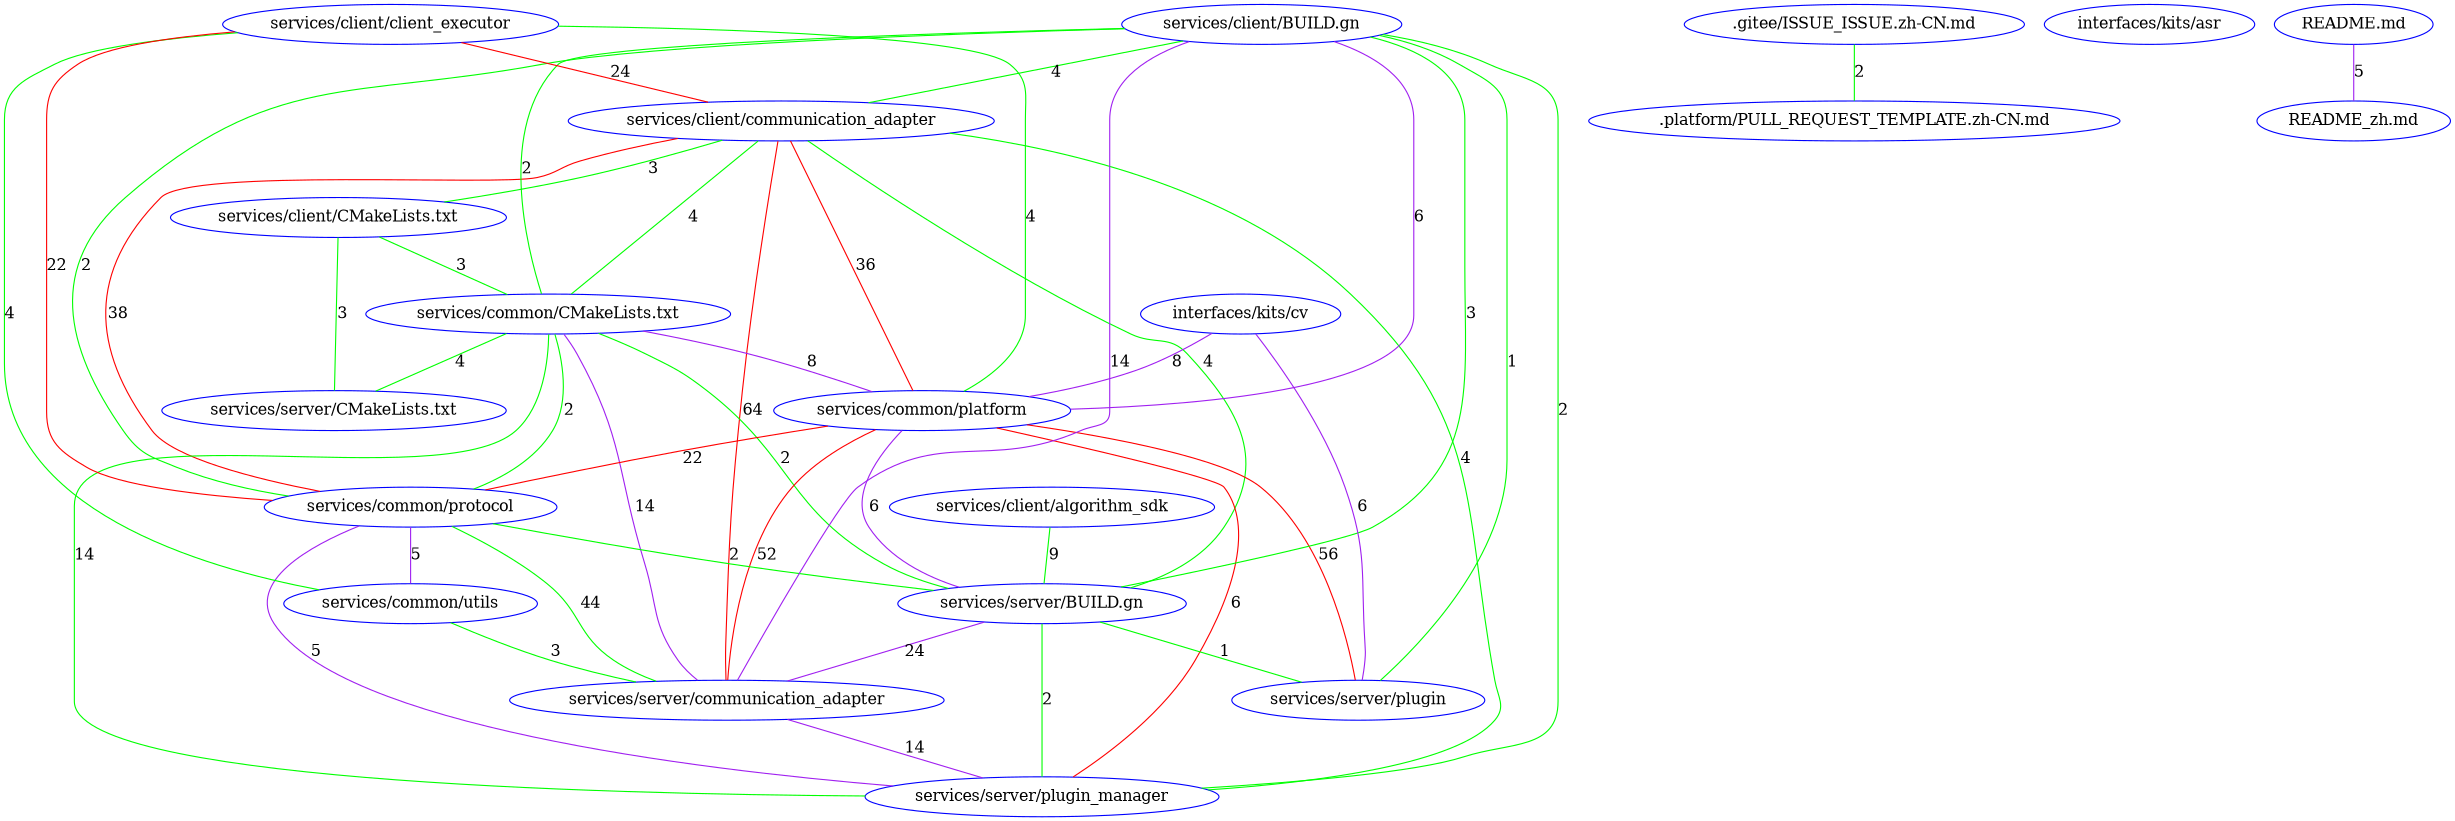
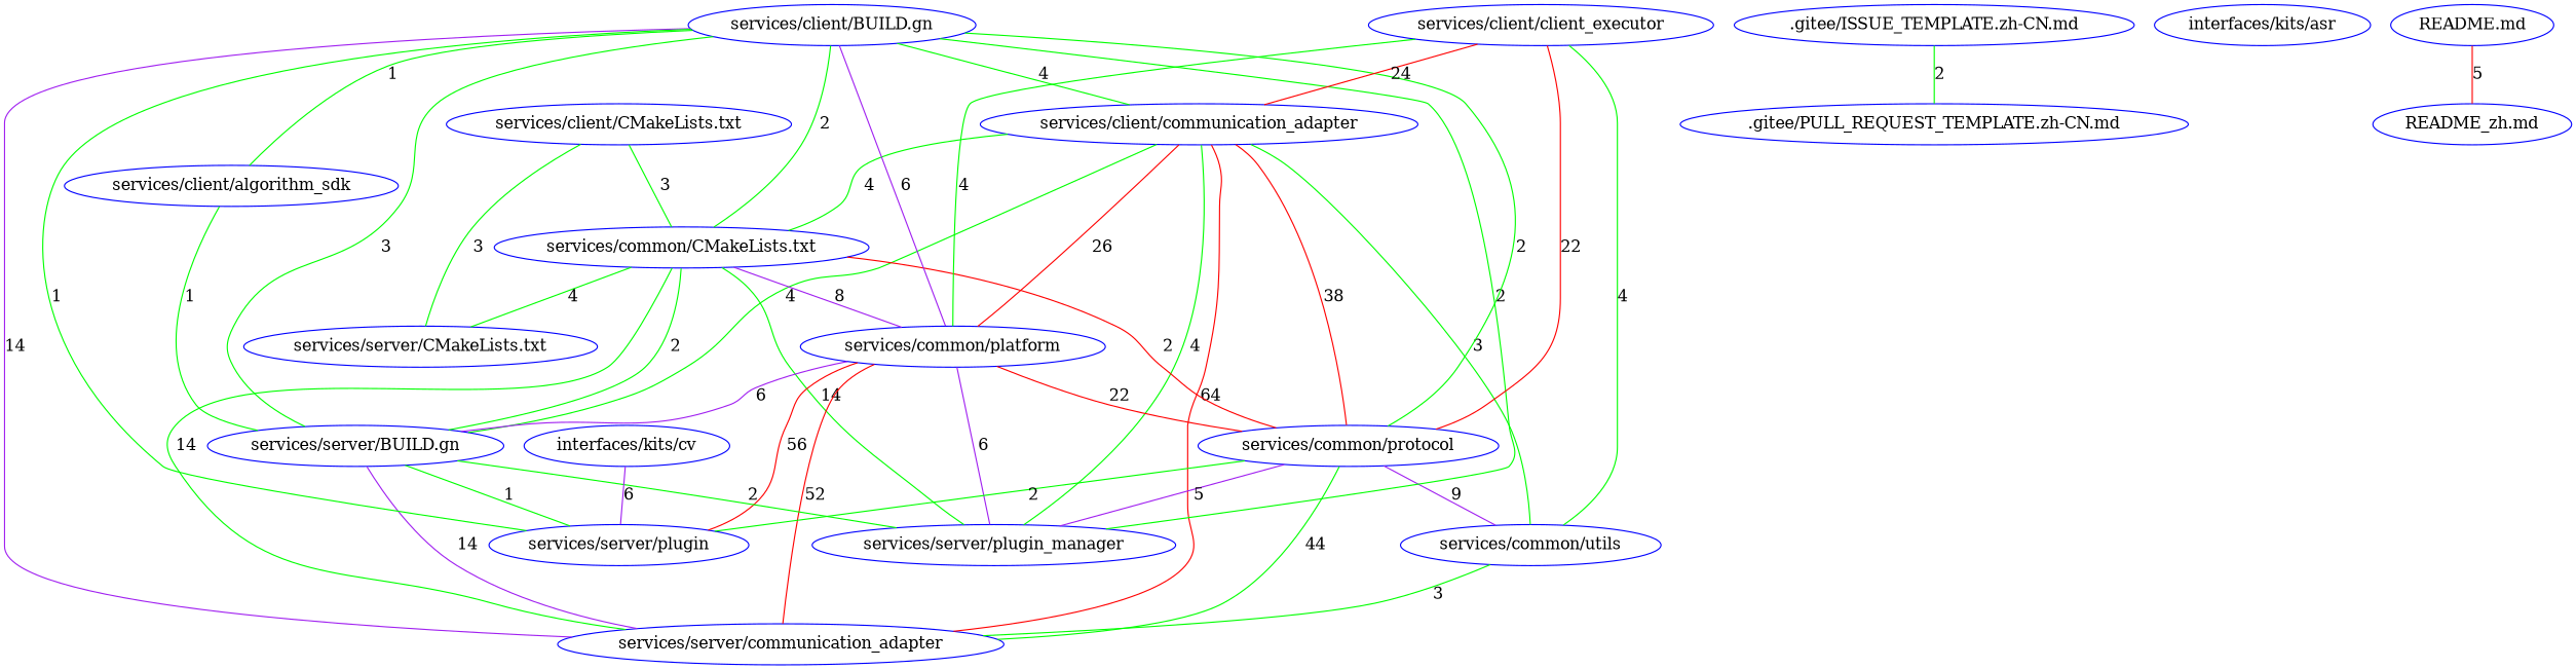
  graph {
    node [color=blue]
    edge [color=green]
    n1 [label="services/client/communication_adapter"]
    n2 [label="services/common/CMakeLists.txt"]
    n3 [label="services/common/platform"]
    n4 [label="services/server/plugin_manager"]
    n5 [label="services/common/utils"]
    n6 [label="services/common/protocol"]
    n7 [label="services/server/communication_adapter"]
    n8 [label="services/server/BUILD.gn"]
    n9 [label="services/server/CMakeLists.txt"]
    n10 [label="services/server/plugin"]
    n11 [label="services/client/BUILD.gn"]
    n12 [label="services/client/algorithm_sdk"]
    n13 [label="services/client/CMakeLists.txt"]
-   n14 [label=".platform/PULL_REQUEST_TEMPLATE.zh-CN.md"]
+   n14 [label=".gitee/PULL_REQUEST_TEMPLATE.zh-CN.md"]
    n15 [label="interfaces/kits/asr"]
    n16 [label="README_zh.md"]
    n17 [label="interfaces/kits/cv"]
    n18 [label="services/client/client_executor"]
-   n19 [label=".gitee/ISSUE_ISSUE.zh-CN.md"]
+   n19 [label=".gitee/ISSUE_TEMPLATE.zh-CN.md"]
    n20 [label="README.md"]
    n1 -- n2 [label=4 width=1]
-   n1 -- n3 [color=red label=36 width=10]
+   n1 -- n3 [color=red label=26 width=10]
    n1 -- n4 [label=4 width=1]
-   n1 -- n13 [label=3 width=1]
+   n1 -- n5 [label=3 width=1]
    n1 -- n6 [color=red label=38 width=10]
    n1 -- n7 [color=red label=64 width=10]
    n1 -- n8 [label=4 width=1]
    n2 -- n3 [color=purple label=8 width=5]
    n2 -- n4 [label=14 width=1]
-   n2 -- n6 [label=2 width=1]
-   n2 -- n7 [color=purple label=14 width=10]
+   n2 -- n6 [color=red label=2 width=1]
+   n2 -- n7 [label=14 width=10]
    n2 -- n8 [label=2 width=1]
    n2 -- n9 [label=4 width=1]
-   n3 -- n4 [color=red label=6 width=5]
+   n3 -- n4 [color=purple label=6 width=5]
    n3 -- n6 [color=red label=22 width=10]
    n3 -- n7 [color=red label=52 width=10]
    n3 -- n8 [color=purple label=6 width=5]
    n3 -- n10 [color=red label=56 width=10]
    n5 -- n7 [label=3 width=1]
    n6 -- n4 [color=purple label=5 width=5]
-   n6 -- n5 [color=purple label=5 width=5]
+   n6 -- n5 [color=purple label=9 width=5]
    n6 -- n7 [label=44 width=10]
-   n6 -- n8 [label=2 width=1]
-   n7 -- n4 [color=purple label=14 width=10]
+   n6 -- n10 [label=2 width=1]
    n8 -- n4 [label=2 width=1]
-   n8 -- n7 [color=purple label=24 width=10]
+   n8 -- n7 [color=purple label=14 width=10]
    n8 -- n10 [label=1 width=1]
    n11 -- n1 [label=4 width=1]
    n11 -- n2 [label=2 width=1]
    n11 -- n3 [color=purple label=6 width=5]
    n11 -- n4 [label=2 width=1]
    n11 -- n6 [label=2 width=1]
    n11 -- n7 [color=purple label=14 width=10]
    n11 -- n8 [label=3 width=1]
    n11 -- n10 [label=1 width=1]
-   n12 -- n8 [label=9 width=1]
+   n11 -- n12 [label=1 width=1]
+   n12 -- n8 [label=1 width=1]
    n13 -- n2 [label=3 width=1]
    n13 -- n9 [label=3 width=1]
-   n17 -- n3 [color=purple label=8 width=5]
    n17 -- n10 [color=purple label=6 width=5]
    n18 -- n1 [color=red label=24 width=10]
    n18 -- n3 [label=4 width=1]
    n18 -- n5 [label=4 width=1]
    n18 -- n6 [color=red label=22 width=10]
    n19 -- n14 [label=2 width=1]
-   n20 -- n16 [color=purple label=5 width=5]
+   n20 -- n16 [color=red label=5 width=5]
  }
